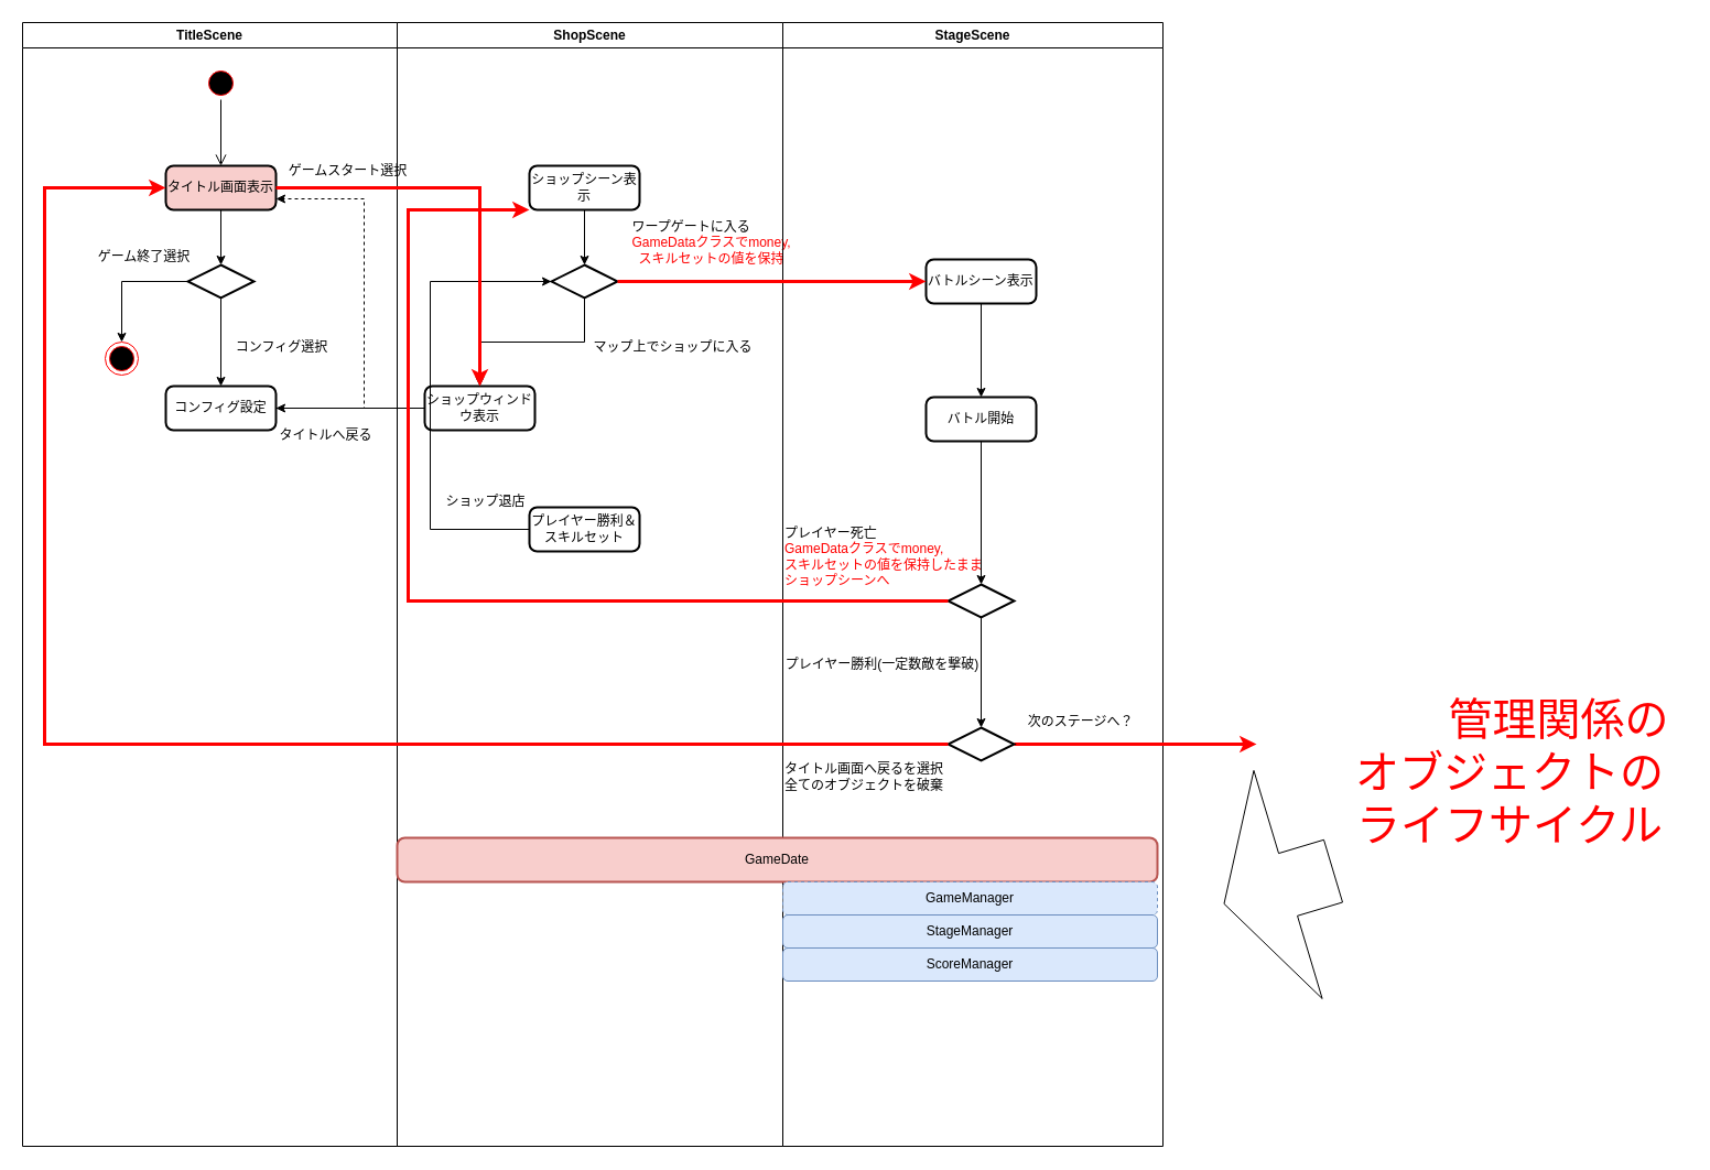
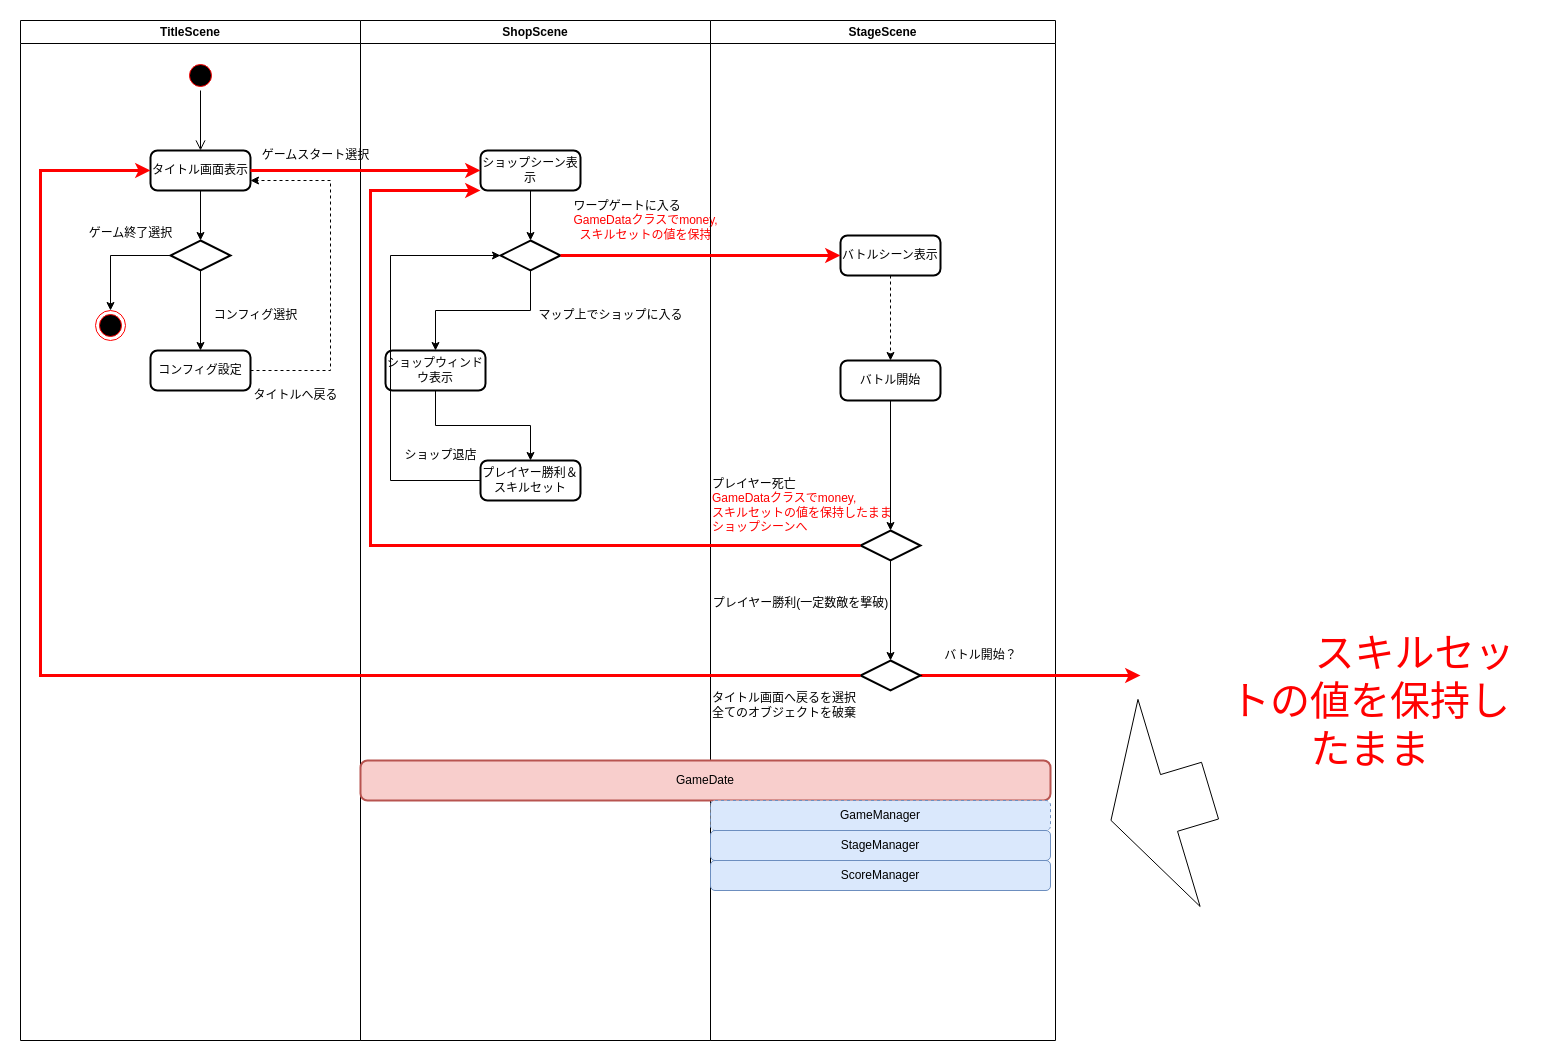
  <mxCell id="0" />
  <mxCell id="1" parent="0" />
  <mxCell id="2" value="TitleScene" style="swimlane;whiteSpace=wrap;html=1;" vertex="1" parent="1"><mxGeometry x="20" y="20" width="340" height="1020" as="geometry" /></mxCell>
  <mxCell id="3" value="" style="ellipse;html=1;shape=startState;fillColor=#000000;strokeColor=#ff0000;" vertex="1" parent="2"><mxGeometry x="165" y="40" width="30" height="30" as="geometry" /></mxCell>
  <mxCell id="4" value="" style="edgeStyle=orthogonalEdgeStyle;html=1;verticalAlign=bottom;endArrow=open;endSize=8;strokeColor=#000000;rounded=0;" edge="1" parent="2"><mxGeometry relative="1" as="geometry"><mxPoint x="180" y="130" as="targetPoint" /><mxPoint x="180.0" y="70.0" as="sourcePoint" /></mxGeometry></mxCell>
  <mxCell id="5" style="edgeStyle=orthogonalEdgeStyle;rounded=0;orthogonalLoop=1;jettySize=auto;html=1;" edge="1" parent="2" source="6" target="9"><mxGeometry relative="1" as="geometry"><mxPoint x="180.0" y="220" as="targetPoint" /></mxGeometry></mxCell>
- <mxCell id="6" value="タイトル画面表示" style="rounded=1;whiteSpace=wrap;html=1;absoluteArcSize=1;arcSize=14;strokeWidth=2;fillColor=#f8cecc;" vertex="1" parent="2"><mxGeometry x="130" y="130" width="100" height="40" as="geometry" /></mxCell>
+ <mxCell id="6" value="タイトル画面表示" style="rounded=1;whiteSpace=wrap;html=1;absoluteArcSize=1;arcSize=14;strokeWidth=2;" vertex="1" parent="2"><mxGeometry x="130" y="130" width="100" height="40" as="geometry" /></mxCell>
  <mxCell id="7" style="edgeStyle=orthogonalEdgeStyle;rounded=0;orthogonalLoop=1;jettySize=auto;html=1;entryX=0.5;entryY=0;entryDx=0;entryDy=0;" edge="1" parent="2" source="9" target="13"><mxGeometry relative="1" as="geometry"><mxPoint x="90" y="270" as="targetPoint" /></mxGeometry></mxCell>
  <mxCell id="8" style="edgeStyle=orthogonalEdgeStyle;rounded=0;orthogonalLoop=1;jettySize=auto;html=1;exitX=0.5;exitY=1;exitDx=0;exitDy=0;exitPerimeter=0;entryX=0.5;entryY=0;entryDx=0;entryDy=0;" edge="1" parent="2" source="9" target="11"><mxGeometry relative="1" as="geometry" /></mxCell>
  <mxCell id="9" value="" style="strokeWidth=2;html=1;shape=mxgraph.flowchart.decision;whiteSpace=wrap;" vertex="1" parent="2"><mxGeometry x="150" y="220" width="60" height="30" as="geometry" /></mxCell>
  <mxCell id="10" style="edgeStyle=orthogonalEdgeStyle;rounded=0;orthogonalLoop=1;jettySize=auto;html=1;entryX=1;entryY=0.75;entryDx=0;entryDy=0;dashed=1;" edge="1" parent="2" source="11" target="6"><mxGeometry relative="1" as="geometry"><mxPoint x="310" y="160" as="targetPoint" /><Array as="points"><mxPoint x="310" y="350" /><mxPoint x="310" y="160" /></Array></mxGeometry></mxCell>
  <mxCell id="11" value="コンフィグ設定" style="rounded=1;whiteSpace=wrap;html=1;absoluteArcSize=1;arcSize=14;strokeWidth=2;" vertex="1" parent="2"><mxGeometry x="130" y="330" width="100" height="40" as="geometry" /></mxCell>
  <mxCell id="12" value="ゲームスタート選択" style="text;html=1;align=center;verticalAlign=middle;resizable=0;points=[];autosize=1;strokeColor=none;fillColor=none;" vertex="1" parent="2"><mxGeometry x="230" y="120" width="130" height="30" as="geometry" /></mxCell>
  <mxCell id="13" value="" style="ellipse;html=1;shape=endState;fillColor=#000000;strokeColor=#ff0000;" vertex="1" parent="2"><mxGeometry x="75" y="290" width="30" height="30" as="geometry" /></mxCell>
  <mxCell id="14" value="ゲーム終了選択" style="text;html=1;align=center;verticalAlign=middle;resizable=0;points=[];autosize=1;strokeColor=none;fillColor=none;" vertex="1" parent="2"><mxGeometry x="55" y="198" width="110" height="30" as="geometry" /></mxCell>
  <mxCell id="15" value="コンフィグ選択" style="text;html=1;align=center;verticalAlign=middle;resizable=0;points=[];autosize=1;strokeColor=none;fillColor=none;" vertex="1" parent="2"><mxGeometry x="180" y="280" width="110" height="30" as="geometry" /></mxCell>
  <mxCell id="16" value="タイトルへ戻る" style="text;html=1;align=center;verticalAlign=middle;resizable=0;points=[];autosize=1;strokeColor=none;fillColor=none;" vertex="1" parent="2"><mxGeometry x="220" y="360" width="110" height="30" as="geometry" /></mxCell>
  <mxCell id="17" value="ShopScene" style="swimlane;whiteSpace=wrap;html=1;" vertex="1" parent="1"><mxGeometry x="360" y="20" width="350" height="1020" as="geometry" /></mxCell>
  <mxCell id="18" style="edgeStyle=orthogonalEdgeStyle;rounded=0;orthogonalLoop=1;jettySize=auto;html=1;" edge="1" parent="17" source="19" target="23"><mxGeometry relative="1" as="geometry" /></mxCell>
  <mxCell id="19" value="ショップシーン表示" style="rounded=1;whiteSpace=wrap;html=1;absoluteArcSize=1;arcSize=14;strokeWidth=2;" vertex="1" parent="17"><mxGeometry x="120" y="130" width="100" height="40" as="geometry" /></mxCell>
- <mxCell id="20" style="edgeStyle=orthogonalEdgeStyle;rounded=0;orthogonalLoop=1;jettySize=auto;html=1;" edge="1" parent="17" source="21" target="11"><mxGeometry relative="1" as="geometry" /></mxCell>
+ <mxCell id="20" style="edgeStyle=orthogonalEdgeStyle;rounded=0;orthogonalLoop=1;jettySize=auto;html=1;" edge="1" parent="17" source="21" target="27"><mxGeometry relative="1" as="geometry" /></mxCell>
  <mxCell id="21" value="ショップウィンドウ表示" style="rounded=1;whiteSpace=wrap;html=1;absoluteArcSize=1;arcSize=14;strokeWidth=2;" vertex="1" parent="17"><mxGeometry x="25" y="330" width="100" height="40" as="geometry" /></mxCell>
  <mxCell id="22" style="edgeStyle=orthogonalEdgeStyle;rounded=0;orthogonalLoop=1;jettySize=auto;html=1;exitX=0.5;exitY=1;exitDx=0;exitDy=0;exitPerimeter=0;" edge="1" parent="17" source="23" target="21"><mxGeometry relative="1" as="geometry" /></mxCell>
  <mxCell id="23" value="" style="strokeWidth=2;html=1;shape=mxgraph.flowchart.decision;whiteSpace=wrap;" vertex="1" parent="17"><mxGeometry x="140" y="220" width="60" height="30" as="geometry" /></mxCell>
  <mxCell id="24" value="マップ上でショップに入る" style="text;html=1;align=center;verticalAlign=middle;resizable=0;points=[];autosize=1;strokeColor=none;fillColor=none;" vertex="1" parent="17"><mxGeometry x="165" y="280" width="170" height="30" as="geometry" /></mxCell>
  <mxCell id="25" value="ショップ退店" style="text;html=1;align=center;verticalAlign=middle;resizable=0;points=[];autosize=1;strokeColor=none;fillColor=none;" vertex="1" parent="17"><mxGeometry x="30" y="420" width="100" height="30" as="geometry" /></mxCell>
  <mxCell id="26" style="edgeStyle=orthogonalEdgeStyle;rounded=0;orthogonalLoop=1;jettySize=auto;html=1;entryX=0;entryY=0.5;entryDx=0;entryDy=0;entryPerimeter=0;" edge="1" parent="17" source="27" target="23"><mxGeometry relative="1" as="geometry"><mxPoint x="30.0" y="230" as="targetPoint" /><Array as="points"><mxPoint x="30" y="460" /><mxPoint x="30" y="235" /></Array></mxGeometry></mxCell>
  <mxCell id="27" value="プレイヤー勝利＆スキルセット" style="rounded=1;whiteSpace=wrap;html=1;absoluteArcSize=1;arcSize=14;strokeWidth=2;" vertex="1" parent="17"><mxGeometry x="120" y="440" width="100" height="40" as="geometry" /></mxCell>
  <mxCell id="28" value="&lt;div style=&quot;text-align: left;&quot;&gt;&lt;span style=&quot;background-color: transparent; color: light-dark(rgb(0, 0, 0), rgb(255, 255, 255));&quot;&gt;ワープゲートに入る&amp;nbsp;&lt;/span&gt;&lt;/div&gt;&lt;div&gt;&lt;font style=&quot;color: rgb(255, 0, 0);&quot;&gt;GameDataクラスでmoney,&lt;/font&gt;&lt;/div&gt;&lt;div&gt;&lt;font style=&quot;color: rgb(255, 0, 0);&quot;&gt;スキルセットの値を保持&lt;/font&gt;&lt;/div&gt;" style="text;html=1;align=center;verticalAlign=middle;resizable=0;points=[];autosize=1;strokeColor=none;fillColor=none;" vertex="1" parent="17"><mxGeometry x="200" y="170" width="170" height="60" as="geometry" /></mxCell>
  <mxCell id="29" value="StageScene" style="swimlane;whiteSpace=wrap;html=1;" vertex="1" parent="1"><mxGeometry x="710" y="20" width="345" height="1020" as="geometry" /></mxCell>
- <mxCell id="30" style="edgeStyle=orthogonalEdgeStyle;rounded=0;orthogonalLoop=1;jettySize=auto;html=1;" edge="1" parent="29" source="31" target="33"><mxGeometry relative="1" as="geometry" /></mxCell>
+ <mxCell id="30" style="edgeStyle=orthogonalEdgeStyle;rounded=0;orthogonalLoop=1;jettySize=auto;html=1;dashed=1;" edge="1" parent="29" source="31" target="33"><mxGeometry relative="1" as="geometry" /></mxCell>
  <mxCell id="31" value="バトルシーン表示" style="rounded=1;whiteSpace=wrap;html=1;absoluteArcSize=1;arcSize=14;strokeWidth=2;" vertex="1" parent="29"><mxGeometry x="130" y="215" width="100" height="40" as="geometry" /></mxCell>
  <mxCell id="32" style="edgeStyle=orthogonalEdgeStyle;rounded=0;orthogonalLoop=1;jettySize=auto;html=1;" edge="1" parent="29" source="33" target="35"><mxGeometry relative="1" as="geometry" /></mxCell>
  <mxCell id="33" value="バトル開始" style="rounded=1;whiteSpace=wrap;html=1;absoluteArcSize=1;arcSize=14;strokeWidth=2;" vertex="1" parent="29"><mxGeometry x="130" y="340" width="100" height="40" as="geometry" /></mxCell>
  <mxCell id="34" style="edgeStyle=orthogonalEdgeStyle;rounded=0;orthogonalLoop=1;jettySize=auto;html=1;entryX=0.5;entryY=0;entryDx=0;entryDy=0;entryPerimeter=0;" edge="1" parent="29" source="35" target="38"><mxGeometry relative="1" as="geometry"><mxPoint x="180" y="600" as="targetPoint" /></mxGeometry></mxCell>
  <mxCell id="35" value="" style="strokeWidth=2;html=1;shape=mxgraph.flowchart.decision;whiteSpace=wrap;" vertex="1" parent="29"><mxGeometry x="150" y="510" width="60" height="30" as="geometry" /></mxCell>
  <mxCell id="36" value="プレイヤー死亡&lt;div&gt;&lt;div&gt;&lt;font style=&quot;color: rgb(255, 0, 0);&quot;&gt;GameDataクラスでmoney,&lt;/font&gt;&lt;/div&gt;&lt;div&gt;&lt;font style=&quot;color: rgb(255, 0, 0);&quot;&gt;スキルセットの値を保持したまま&lt;/font&gt;&lt;/div&gt;&lt;div style=&quot;&quot;&gt;&lt;font style=&quot;color: rgb(255, 0, 0);&quot;&gt;ショップシーンへ&lt;/font&gt;&lt;/div&gt;&lt;/div&gt;" style="text;html=1;align=left;verticalAlign=middle;resizable=0;points=[];autosize=1;strokeColor=none;fillColor=none;" vertex="1" parent="29"><mxGeometry y="450" width="200" height="70" as="geometry" /></mxCell>
  <mxCell id="37" style="edgeStyle=orthogonalEdgeStyle;rounded=0;orthogonalLoop=1;jettySize=auto;html=1;strokeColor=#FF0000;strokeWidth=3;" edge="1" parent="29" source="38"><mxGeometry relative="1" as="geometry"><mxPoint x="430.0" y="655" as="targetPoint" /></mxGeometry></mxCell>
  <mxCell id="38" value="" style="strokeWidth=2;html=1;shape=mxgraph.flowchart.decision;whiteSpace=wrap;" vertex="1" parent="29"><mxGeometry x="150" y="640" width="60" height="30" as="geometry" /></mxCell>
  <mxCell id="39" value="プレイヤー勝利(一定数敵を撃破)&lt;div&gt;&lt;br&gt;&lt;/div&gt;" style="text;html=1;align=center;verticalAlign=middle;resizable=0;points=[];autosize=1;strokeColor=none;fillColor=none;" vertex="1" parent="29"><mxGeometry x="-10" y="570" width="200" height="40" as="geometry" /></mxCell>
  <mxCell id="40" value="タイトル画面へ戻るを選択&lt;br&gt;全てのオブジェクトを破棄" style="text;html=1;align=left;verticalAlign=middle;resizable=0;points=[];autosize=1;strokeColor=none;fillColor=none;" vertex="1" parent="29"><mxGeometry y="665" width="170" height="40" as="geometry" /></mxCell>
- <mxCell id="41" value="次のステージへ？" style="text;html=1;align=center;verticalAlign=middle;resizable=0;points=[];autosize=1;strokeColor=none;fillColor=none;" vertex="1" parent="29"><mxGeometry x="210" y="620" width="120" height="30" as="geometry" /></mxCell>
+ <mxCell id="41" value="バトル開始？" style="text;html=1;align=center;verticalAlign=middle;resizable=0;points=[];autosize=1;strokeColor=none;fillColor=none;" vertex="1" parent="29"><mxGeometry x="210" y="620" width="120" height="30" as="geometry" /></mxCell>
  <mxCell id="42" value="GameDate" style="rounded=1;whiteSpace=wrap;html=1;absoluteArcSize=1;arcSize=14;strokeWidth=2;fillColor=#f8cecc;strokeColor=#b85450;" vertex="1" parent="29"><mxGeometry x="-350" y="740" width="690" height="40" as="geometry" /></mxCell>
  <mxCell id="43" value="GameManager" style="rounded=1;whiteSpace=wrap;html=1;fillColor=#dae8fc;strokeColor=#6c8ebf;dashed=1;" vertex="1" parent="29"><mxGeometry y="780" width="340" height="30" as="geometry" /></mxCell>
  <mxCell id="44" value="StageManager" style="rounded=1;whiteSpace=wrap;html=1;fillColor=#dae8fc;strokeColor=#6c8ebf;" vertex="1" parent="29"><mxGeometry y="810" width="340" height="30" as="geometry" /></mxCell>
  <mxCell id="45" value="ScoreManager" style="rounded=1;whiteSpace=wrap;html=1;fillColor=#dae8fc;strokeColor=#6c8ebf;" vertex="1" parent="29"><mxGeometry y="840" width="340" height="30" as="geometry" /></mxCell>
- <mxCell id="46" style="edgeStyle=orthogonalEdgeStyle;rounded=0;orthogonalLoop=1;jettySize=auto;html=1;strokeColor=#FF0000;strokeWidth=3;" edge="1" parent="1" source="6" target="21"><mxGeometry relative="1" as="geometry" /></mxCell>
+ <mxCell id="46" style="edgeStyle=orthogonalEdgeStyle;rounded=0;orthogonalLoop=1;jettySize=auto;html=1;entryX=0;entryY=0.5;entryDx=0;entryDy=0;strokeColor=#FF0000;strokeWidth=3;" edge="1" parent="1" source="6" target="19"><mxGeometry relative="1" as="geometry" /></mxCell>
  <mxCell id="47" style="edgeStyle=orthogonalEdgeStyle;rounded=0;orthogonalLoop=1;jettySize=auto;html=1;entryX=0;entryY=0.5;entryDx=0;entryDy=0;strokeColor=#FF0000;strokeWidth=3;" edge="1" parent="1" source="23" target="31"><mxGeometry relative="1" as="geometry" /></mxCell>
  <mxCell id="48" value="" style="shape=flexArrow;endArrow=classic;html=1;rounded=0;endWidth=156;endSize=19.872;width=59.2;" edge="1" parent="1"><mxGeometry width="50" height="50" relative="1" as="geometry"><mxPoint x="1210" y="790" as="sourcePoint" /><mxPoint x="1110" y="820" as="targetPoint" /></mxGeometry></mxCell>
- <mxCell id="49" value="&lt;font style=&quot;font-size: 40px; color: rgb(255, 0, 0);&quot;&gt;&lt;span style=&quot;white-space: pre;&quot;&gt;&#09;&lt;/span&gt;管理関係のオブジェクトのライフサイクル&lt;/font&gt;" style="text;html=1;align=center;verticalAlign=middle;whiteSpace=wrap;rounded=0;" vertex="1" parent="1"><mxGeometry x="1210" y="590" width="320" height="220" as="geometry" /></mxCell>
+ <mxCell id="49" value="&lt;font style=&quot;font-size: 40px; color: rgb(255, 0, 0);&quot;&gt;&lt;span style=&quot;white-space: pre;&quot;&gt;&#09;&lt;/span&gt;スキルセットの値を保持したまま&lt;/font&gt;" style="text;html=1;align=center;verticalAlign=middle;whiteSpace=wrap;rounded=0;" vertex="1" parent="1"><mxGeometry x="1210" y="590" width="320" height="220" as="geometry" /></mxCell>
  <mxCell id="50" style="edgeStyle=orthogonalEdgeStyle;rounded=0;orthogonalLoop=1;jettySize=auto;html=1;entryX=0;entryY=0.5;entryDx=0;entryDy=0;exitX=0;exitY=0.5;exitDx=0;exitDy=0;exitPerimeter=0;strokeColor=#FF0000;strokeWidth=3;" edge="1" parent="1" source="38" target="6"><mxGeometry relative="1" as="geometry"><mxPoint x="120" y="150" as="targetPoint" /><mxPoint x="830" y="675" as="sourcePoint" /><Array as="points"><mxPoint x="40" y="675" /><mxPoint x="40" y="170" /></Array></mxGeometry></mxCell>
  <mxCell id="51" style="edgeStyle=orthogonalEdgeStyle;rounded=0;orthogonalLoop=1;jettySize=auto;html=1;entryX=0;entryY=1;entryDx=0;entryDy=0;strokeColor=#FF0000;strokeWidth=3;" edge="1" parent="1" source="35" target="19"><mxGeometry relative="1" as="geometry"><mxPoint x="370" y="180" as="targetPoint" /><Array as="points"><mxPoint x="370" y="545" /><mxPoint x="370" y="190" /></Array></mxGeometry></mxCell>
